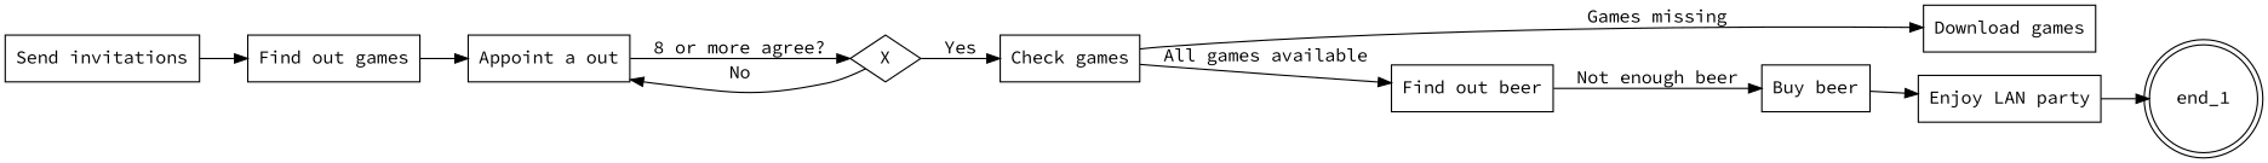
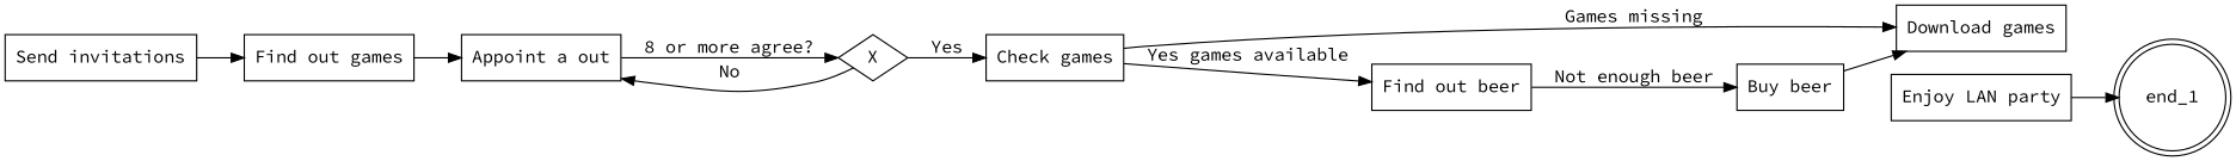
  digraph {
    fontname="Source Code Pro"
    rankdir=LR
    node [fontname="Source Code Pro" shape=rectangle]
    edge [fontname="Source Code Pro"]
    "Send invitations"
    "Find out games"
    end_1 [shape=doublecircle]
    n4 [label="Appoint a out"]
    n5 [label=X shape=diamond]
    "Check games"
    "Download games"
    "Find out beer"
    "Buy beer"
    "Enjoy LAN party"
    "Send invitations" -> "Find out games"
    "Find out games" -> n4
    n4 -> n5 [label="8 or more agree?"]
    n5 -> n4 [label=No]
    n5 -> "Check games" [label=Yes]
    "Check games" -> "Download games" [label="Games missing"]
-   "Check games" -> "Find out beer" [label="All games available"]
+   "Check games" -> "Find out beer" [label="Yes games available"]
    "Find out beer" -> "Buy beer" [label="Not enough beer"]
-   "Buy beer" -> "Enjoy LAN party"
+   "Buy beer" -> "Download games"
    "Enjoy LAN party" -> end_1
  }
